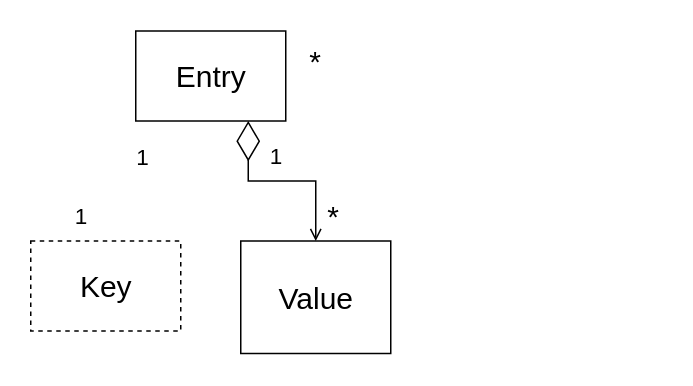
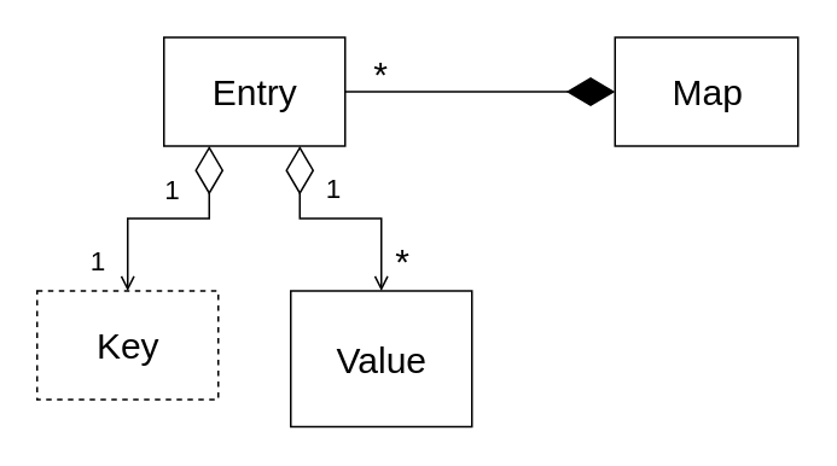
  <mxCell id="0" />
  <mxCell id="1" parent="0" />
  <mxCell id="2" value="Entry" style="html=1;fontSize=20;" parent="1" vertex="1"><mxGeometry x="90" y="20" width="100" height="60" as="geometry" /></mxCell>
+ <mxCell id="3" value="" style="endArrow=diamondThin;endFill=1;endSize=24;html=1;exitX=1;exitY=0.5;exitDx=0;exitDy=0;entryX=0;entryY=0.5;entryDx=0;entryDy=0;" parent="1" source="2" target="4" edge="1"><mxGeometry width="160" relative="1" as="geometry"><mxPoint x="170" y="27.5" as="sourcePoint" /><mxPoint x="330" y="27.5" as="targetPoint" /></mxGeometry></mxCell>
+ <mxCell id="4" value="Map" style="html=1;fontSize=20;" parent="1" vertex="1"><mxGeometry x="339" y="20" width="101" height="60" as="geometry" /></mxCell>
  <mxCell id="5" value="Key" style="html=1;fontSize=20;dashed=1;" parent="1" vertex="1"><mxGeometry x="20" y="160" width="100" height="60" as="geometry" /></mxCell>
  <mxCell id="6" value="Value" style="html=1;fontSize=20;" parent="1" vertex="1"><mxGeometry x="160" y="160" width="100" height="75" as="geometry" /></mxCell>
+ <mxCell id="7" value="" style="endArrow=diamondThin;endFill=0;endSize=24;html=1;fontSize=10;exitX=0.5;exitY=0;exitDx=0;exitDy=0;entryX=0.25;entryY=1;entryDx=0;entryDy=0;edgeStyle=orthogonalEdgeStyle;rounded=0;startArrow=open;startFill=0;strokeWidth=1;" parent="1" source="5" target="2" edge="1"><mxGeometry width="160" relative="1" as="geometry"><mxPoint x="50" y="190" as="sourcePoint" /><mxPoint x="210" y="190" as="targetPoint" /></mxGeometry></mxCell>
  <mxCell id="8" value="" style="endArrow=diamondThin;endFill=0;endSize=24;html=1;fontSize=10;exitX=0.5;exitY=0;exitDx=0;exitDy=0;entryX=0.75;entryY=1;entryDx=0;entryDy=0;edgeStyle=orthogonalEdgeStyle;rounded=0;startArrow=open;startFill=0;strokeWidth=1;" parent="1" source="6" target="2" edge="1"><mxGeometry width="160" relative="1" as="geometry"><mxPoint x="90.111" y="168.889" as="sourcePoint" /><mxPoint x="125.111" y="90" as="targetPoint" /></mxGeometry></mxCell>
  <mxCell id="9" value="1" style="text;align=center;fontStyle=0;verticalAlign=middle;spacingLeft=3;spacingRight=3;strokeColor=none;rotatable=0;points=[[0,0.5],[1,0.5]];portConstraint=eastwest;fontSize=15;" parent="1" vertex="1"><mxGeometry x="80" y="90" width="30" height="26" as="geometry" /></mxCell>
  <mxCell id="10" value="1" style="text;html=1;strokeColor=none;fillColor=none;align=center;verticalAlign=middle;whiteSpace=wrap;rounded=0;fontSize=15;" parent="1" vertex="1"><mxGeometry x="34" y="133" width="40" height="20" as="geometry" /></mxCell>
  <mxCell id="11" value="&lt;font style=&quot;font-size: 20px&quot;&gt;*&lt;/font&gt;" style="text;html=1;strokeColor=none;fillColor=none;align=center;verticalAlign=middle;whiteSpace=wrap;rounded=0;fontSize=15;" parent="1" vertex="1"><mxGeometry x="201.558" y="133" width="40" height="20" as="geometry" /></mxCell>
  <mxCell id="12" value="&lt;font style=&quot;font-size: 15px&quot;&gt;1&lt;/font&gt;" style="text;html=1;strokeColor=none;fillColor=none;align=center;verticalAlign=middle;whiteSpace=wrap;rounded=0;fontSize=20;" parent="1" vertex="1"><mxGeometry x="164" y="91" width="40" height="20" as="geometry" /></mxCell>
  <mxCell id="13" value="*" style="text;html=1;strokeColor=none;fillColor=none;align=center;verticalAlign=middle;whiteSpace=wrap;rounded=0;fontSize=20;" parent="1" vertex="1"><mxGeometry x="190" y="30" width="40" height="20" as="geometry" /></mxCell>
